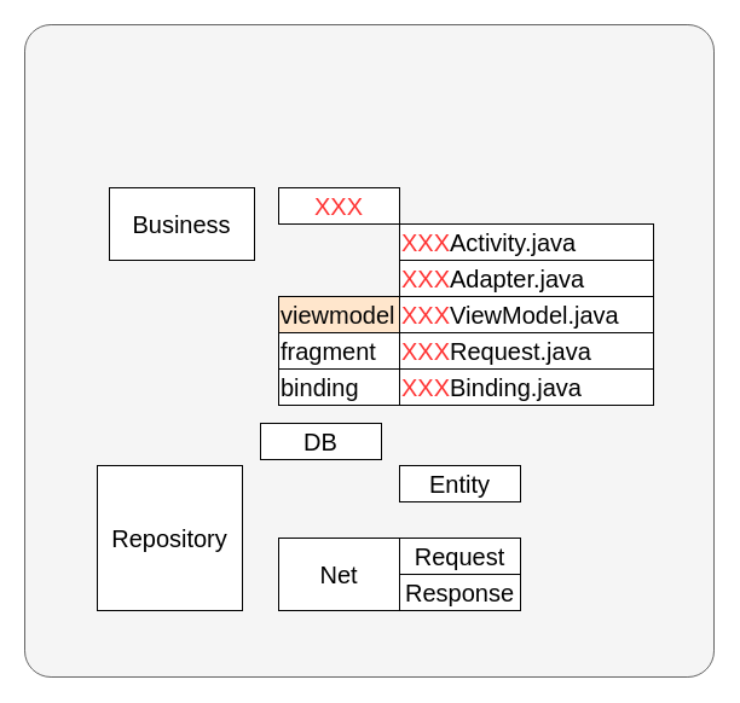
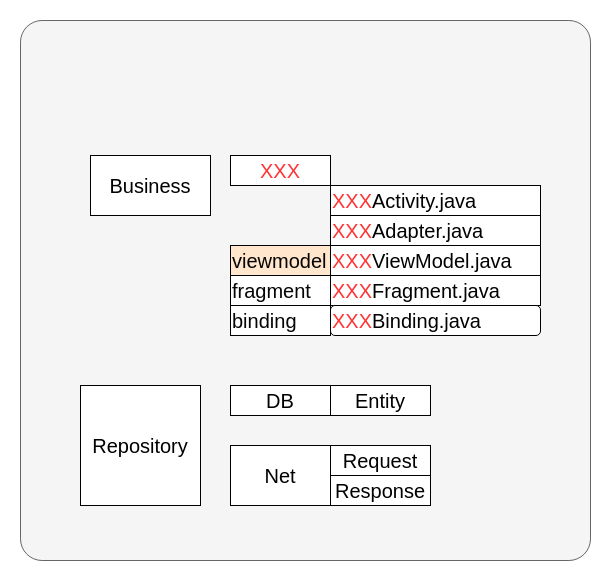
  <mxCell id="0" />
  <mxCell id="1" parent="0" />
  <mxCell id="2" value="" style="rounded=1;whiteSpace=wrap;html=1;align=left;arcSize=4;fillColor=#f5f5f5;strokeColor=#666666;fontColor=#333333;" parent="1" vertex="1"><mxGeometry x="20" y="20" width="570" height="540" as="geometry" /></mxCell>
  <mxCell id="3" value="Business" style="rounded=0;whiteSpace=wrap;html=1;fontSize=20;" parent="1" vertex="1"><mxGeometry x="90" y="155" width="120" height="60" as="geometry" /></mxCell>
  <mxCell id="4" value="Repository" style="rounded=0;whiteSpace=wrap;html=1;fontSize=20;" parent="1" vertex="1"><mxGeometry x="80" y="385" width="120" height="120" as="geometry" /></mxCell>
  <mxCell id="5" value="&lt;font color=&quot;#ff3333&quot;&gt;XXX&lt;/font&gt;" style="rounded=0;whiteSpace=wrap;html=1;fontSize=20;" parent="1" vertex="1"><mxGeometry x="230" y="155" width="100" height="30" as="geometry" /></mxCell>
  <mxCell id="6" value="&lt;font color=&quot;#ff3333&quot;&gt;XXX&lt;/font&gt;Activity.java" style="rounded=0;whiteSpace=wrap;html=1;fontSize=20;align=left;" parent="1" vertex="1"><mxGeometry x="330" y="185" width="210" height="30" as="geometry" /></mxCell>
  <mxCell id="7" value="&lt;font color=&quot;#ff3333&quot;&gt;XXX&lt;/font&gt;Adapter.java" style="rounded=0;whiteSpace=wrap;html=1;fontSize=20;align=left;" parent="1" vertex="1"><mxGeometry x="330" y="215" width="210" height="30" as="geometry" /></mxCell>
  <mxCell id="8" value="&lt;font color=&quot;#ff3333&quot;&gt;XXX&lt;/font&gt;ViewModel.java" style="rounded=0;whiteSpace=wrap;html=1;fontSize=20;align=left;" parent="1" vertex="1"><mxGeometry x="330" y="245" width="210" height="30" as="geometry" /></mxCell>
- <mxCell id="9" value="&lt;font color=&quot;#ff3333&quot;&gt;XXX&lt;/font&gt;Request.java" style="rounded=0;whiteSpace=wrap;html=1;fontSize=20;align=left;" parent="1" vertex="1"><mxGeometry x="330" y="275" width="210" height="30" as="geometry" /></mxCell>
- <mxCell id="10" value="&lt;font color=&quot;#ff3333&quot;&gt;XXX&lt;/font&gt;Binding.java" style="rounded=0;whiteSpace=wrap;html=1;fontSize=20;align=left;" parent="1" vertex="1"><mxGeometry x="330" y="305" width="210" height="30" as="geometry" /></mxCell>
+ <mxCell id="9" value="&lt;font color=&quot;#ff3333&quot;&gt;XXX&lt;/font&gt;Fragment.java" style="rounded=0;whiteSpace=wrap;html=1;fontSize=20;align=left;" parent="1" vertex="1"><mxGeometry x="330" y="275" width="210" height="30" as="geometry" /></mxCell>
+ <mxCell id="10" value="&lt;font color=&quot;#ff3333&quot;&gt;XXX&lt;/font&gt;Binding.java" style="whiteSpace=wrap;html=1;fontSize=20;align=left;rounded=1;" parent="1" vertex="1"><mxGeometry x="330" y="305" width="210" height="30" as="geometry" /></mxCell>
  <mxCell id="11" value="viewmodel" style="rounded=0;whiteSpace=wrap;html=1;fontSize=20;align=left;fontColor=#050505;fillColor=#ffe6cc;" parent="1" vertex="1"><mxGeometry x="230" y="245" width="100" height="30" as="geometry" /></mxCell>
  <mxCell id="12" value="fragment" style="rounded=0;whiteSpace=wrap;html=1;fontSize=20;align=left;fontColor=#050505;" parent="1" vertex="1"><mxGeometry x="230" y="275" width="100" height="30" as="geometry" /></mxCell>
  <mxCell id="13" value="binding" style="rounded=0;whiteSpace=wrap;html=1;fontSize=20;align=left;fontColor=#050505;" parent="1" vertex="1"><mxGeometry x="230" y="305" width="100" height="30" as="geometry" /></mxCell>
- <mxCell id="14" value="&lt;font&gt;DB&lt;/font&gt;" style="rounded=0;whiteSpace=wrap;html=1;fontSize=20;fontColor=#000000;" parent="1" vertex="1"><mxGeometry x="215" y="350" width="100" height="30" as="geometry" /></mxCell>
+ <mxCell id="14" value="&lt;font&gt;DB&lt;/font&gt;" style="rounded=0;whiteSpace=wrap;html=1;fontSize=20;fontColor=#000000;" parent="1" vertex="1"><mxGeometry x="230" y="385" width="100" height="30" as="geometry" /></mxCell>
  <mxCell id="15" value="&lt;font&gt;Net&lt;/font&gt;" style="rounded=0;whiteSpace=wrap;html=1;fontSize=20;fontColor=#000000;" parent="1" vertex="1"><mxGeometry x="230" y="445" width="100" height="60" as="geometry" /></mxCell>
  <mxCell id="16" value="&lt;font&gt;Entity&lt;/font&gt;" style="rounded=0;whiteSpace=wrap;html=1;fontSize=20;fontColor=#000000;" parent="1" vertex="1"><mxGeometry x="330" y="385" width="100" height="30" as="geometry" /></mxCell>
  <mxCell id="17" value="&lt;font&gt;Request&lt;/font&gt;" style="rounded=0;whiteSpace=wrap;html=1;fontSize=20;fontColor=#000000;" parent="1" vertex="1"><mxGeometry x="330" y="445" width="100" height="30" as="geometry" /></mxCell>
  <mxCell id="18" value="&lt;font&gt;Response&lt;/font&gt;" style="rounded=0;whiteSpace=wrap;html=1;fontSize=20;fontColor=#000000;" parent="1" vertex="1"><mxGeometry x="330" y="475" width="100" height="30" as="geometry" /></mxCell>
